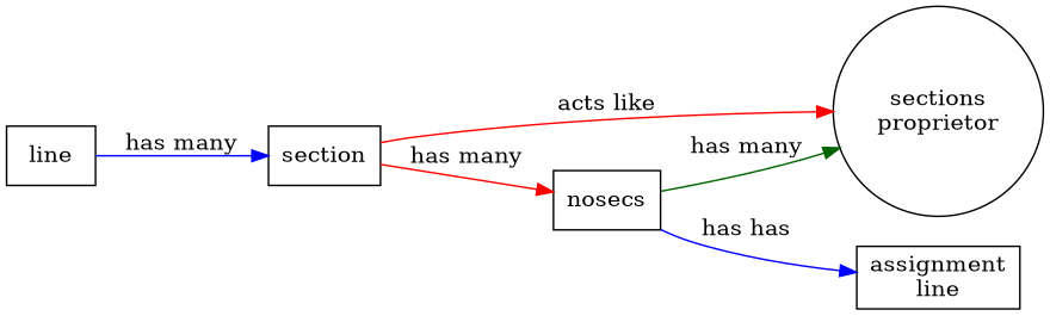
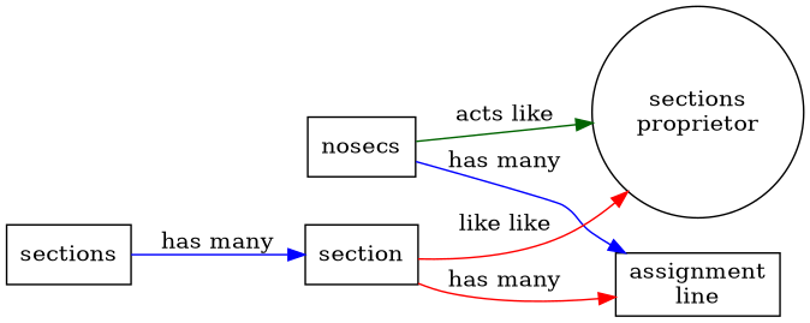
  digraph {
    rankdir=LR
    node [shape=box]
    edge [color=blue]
    n1 [label="sections\nproprietor" shape=circle]
    nosecs
    n3 [label="assignment\nline"]
-   sections [label=line]
+   sections
    section
-   nosecs -> n1 [color=darkgreen label="has many"]
-   nosecs -> n3 [label="has has"]
+   nosecs -> n1 [color=darkgreen label="acts like"]
+   nosecs -> n3 [label="has many"]
    sections -> section [label="has many"]
-   section -> n1 [color=red label="acts like"]
-   section -> nosecs [color=red label="has many"]
+   section -> n1 [color=red label="like like"]
+   section -> n3 [color=red label="has many"]
  }
